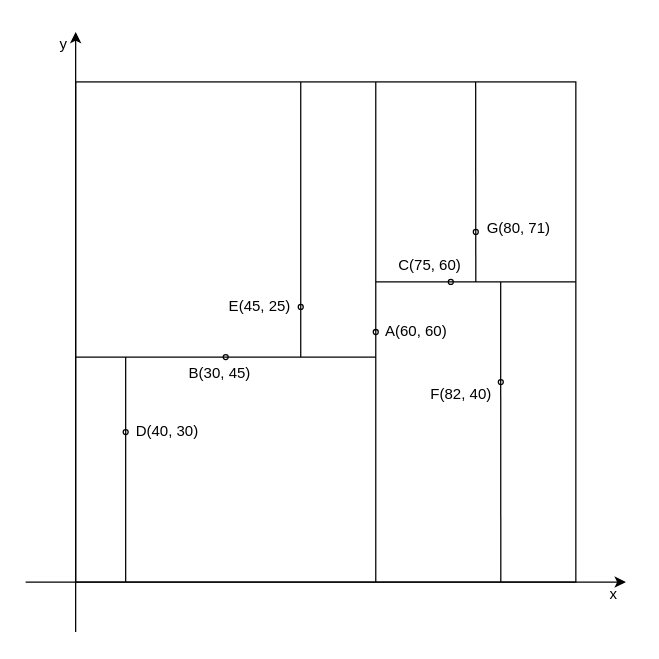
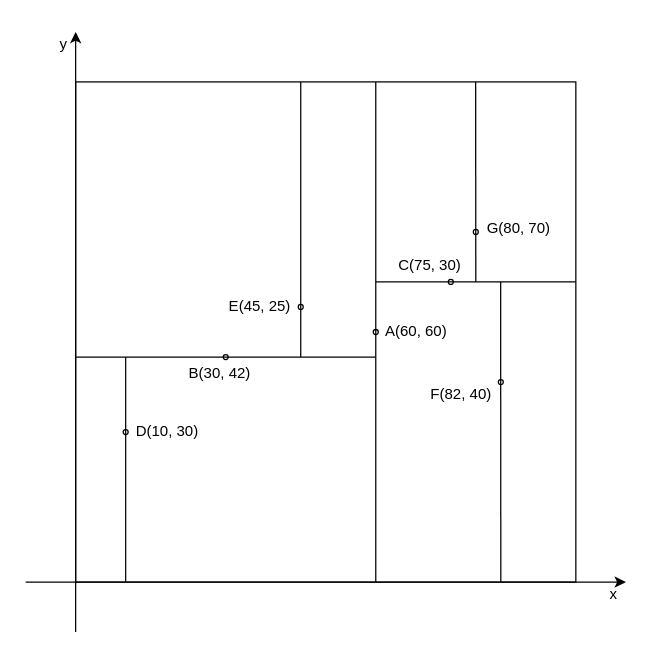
  <mxCell id="0" />
  <mxCell id="1" parent="0" />
  <mxCell id="2" value="" style="whiteSpace=wrap;html=1;aspect=fixed;fillColor=none;" vertex="1" parent="1"><mxGeometry x="60" y="65" width="400" height="400" as="geometry" /></mxCell>
  <mxCell id="3" value="" style="ellipse;whiteSpace=wrap;html=1;aspect=fixed;fillColor=#FFFFFF;" vertex="1" parent="1"><mxGeometry x="178" y="283" width="4" height="4" as="geometry" /></mxCell>
  <mxCell id="4" value="A(60, 60)" style="text;html=1;align=center;verticalAlign=middle;resizable=0;points=[];autosize=1;strokeColor=none;fillColor=none;" vertex="1" parent="1"><mxGeometry x="297" y="250" width="70" height="30" as="geometry" /></mxCell>
  <mxCell id="5" value="" style="ellipse;whiteSpace=wrap;html=1;aspect=fixed;fillColor=#FFFFFF;" vertex="1" parent="1"><mxGeometry x="298" y="263" width="4" height="4" as="geometry" /></mxCell>
  <mxCell id="6" value="" style="ellipse;whiteSpace=wrap;html=1;aspect=fixed;fillColor=#FFFFFF;" vertex="1" parent="1"><mxGeometry x="358" y="223" width="4" height="4" as="geometry" /></mxCell>
  <mxCell id="7" value="" style="ellipse;whiteSpace=wrap;html=1;aspect=fixed;fillColor=#FFFFFF;" vertex="1" parent="1"><mxGeometry x="238" y="243" width="4" height="4" as="geometry" /></mxCell>
  <mxCell id="8" value="" style="ellipse;whiteSpace=wrap;html=1;aspect=fixed;fillColor=#FFFFFF;" vertex="1" parent="1"><mxGeometry x="378" y="183" width="4" height="4" as="geometry" /></mxCell>
  <mxCell id="9" value="" style="ellipse;whiteSpace=wrap;html=1;aspect=fixed;fillColor=#FFFFFF;" vertex="1" parent="1"><mxGeometry x="98" y="343" width="4" height="4" as="geometry" /></mxCell>
  <mxCell id="10" value="" style="ellipse;whiteSpace=wrap;html=1;aspect=fixed;fillColor=#FFFFFF;" vertex="1" parent="1"><mxGeometry x="398" y="303" width="4" height="4" as="geometry" /></mxCell>
  <mxCell id="11" value="" style="endArrow=none;html=1;" edge="1" parent="1"><mxGeometry width="50" height="50" relative="1" as="geometry"><mxPoint x="300" y="465" as="sourcePoint" /><mxPoint x="300" y="65" as="targetPoint" /></mxGeometry></mxCell>
  <mxCell id="12" value="" style="endArrow=none;html=1;" edge="1" parent="1"><mxGeometry width="50" height="50" relative="1" as="geometry"><mxPoint x="60" y="285" as="sourcePoint" /><mxPoint x="300" y="285" as="targetPoint" /></mxGeometry></mxCell>
  <mxCell id="13" value="" style="endArrow=none;html=1;" edge="1" parent="1"><mxGeometry width="50" height="50" relative="1" as="geometry"><mxPoint x="100" y="285" as="sourcePoint" /><mxPoint x="100" y="465" as="targetPoint" /></mxGeometry></mxCell>
  <mxCell id="14" value="" style="endArrow=none;html=1;" edge="1" parent="1"><mxGeometry width="50" height="50" relative="1" as="geometry"><mxPoint x="240" y="65" as="sourcePoint" /><mxPoint x="240" y="285" as="targetPoint" /></mxGeometry></mxCell>
  <mxCell id="15" value="" style="endArrow=none;html=1;" edge="1" parent="1"><mxGeometry width="50" height="50" relative="1" as="geometry"><mxPoint x="300" y="225" as="sourcePoint" /><mxPoint x="460" y="225" as="targetPoint" /></mxGeometry></mxCell>
  <mxCell id="16" value="" style="endArrow=none;html=1;exitX=0.5;exitY=0;exitDx=0;exitDy=0;" edge="1" parent="1"><mxGeometry width="50" height="50" relative="1" as="geometry"><mxPoint x="379.88" y="65" as="sourcePoint" /><mxPoint x="380" y="225" as="targetPoint" /></mxGeometry></mxCell>
  <mxCell id="17" value="" style="endArrow=none;html=1;exitX=0.5;exitY=0;exitDx=0;exitDy=0;" edge="1" parent="1"><mxGeometry width="50" height="50" relative="1" as="geometry"><mxPoint x="399.88" y="225" as="sourcePoint" /><mxPoint x="400" y="465" as="targetPoint" /></mxGeometry></mxCell>
- <mxCell id="18" value="B(30, 45)" style="text;html=1;align=center;verticalAlign=middle;resizable=0;points=[];autosize=1;strokeColor=none;fillColor=none;" vertex="1" parent="1"><mxGeometry x="140" y="283" width="70" height="30" as="geometry" /></mxCell>
- <mxCell id="19" value="C(75, 60)" style="text;html=1;align=center;verticalAlign=middle;resizable=0;points=[];autosize=1;strokeColor=none;fillColor=none;" vertex="1" parent="1"><mxGeometry x="308" y="197" width="70" height="30" as="geometry" /></mxCell>
- <mxCell id="20" value="D(40, 30)" style="text;html=1;align=center;verticalAlign=middle;resizable=0;points=[];autosize=1;strokeColor=none;fillColor=none;" vertex="1" parent="1"><mxGeometry x="98" y="330" width="70" height="30" as="geometry" /></mxCell>
+ <mxCell id="18" value="B(30, 42)" style="text;html=1;align=center;verticalAlign=middle;resizable=0;points=[];autosize=1;strokeColor=none;fillColor=none;" vertex="1" parent="1"><mxGeometry x="140" y="283" width="70" height="30" as="geometry" /></mxCell>
+ <mxCell id="19" value="C(75, 30)" style="text;html=1;align=center;verticalAlign=middle;resizable=0;points=[];autosize=1;strokeColor=none;fillColor=none;" vertex="1" parent="1"><mxGeometry x="308" y="197" width="70" height="30" as="geometry" /></mxCell>
+ <mxCell id="20" value="D(10, 30)" style="text;html=1;align=center;verticalAlign=middle;resizable=0;points=[];autosize=1;strokeColor=none;fillColor=none;" vertex="1" parent="1"><mxGeometry x="98" y="330" width="70" height="30" as="geometry" /></mxCell>
  <mxCell id="21" value="E(45, 25)" style="text;html=1;align=center;verticalAlign=middle;resizable=0;points=[];autosize=1;strokeColor=none;fillColor=none;" vertex="1" parent="1"><mxGeometry x="172" y="230" width="70" height="30" as="geometry" /></mxCell>
  <mxCell id="22" value="F(82, 40)" style="text;html=1;align=center;verticalAlign=middle;resizable=0;points=[];autosize=1;strokeColor=none;fillColor=none;" vertex="1" parent="1"><mxGeometry x="334" y="302" width="67" height="26" as="geometry" /></mxCell>
- <mxCell id="23" value="G(80, 71)" style="text;html=1;align=center;verticalAlign=middle;resizable=0;points=[];autosize=1;strokeColor=none;fillColor=none;" vertex="1" parent="1"><mxGeometry x="379" y="169" width="69" height="26" as="geometry" /></mxCell>
+ <mxCell id="23" value="G(80, 70)" style="text;html=1;align=center;verticalAlign=middle;resizable=0;points=[];autosize=1;strokeColor=none;fillColor=none;" vertex="1" parent="1"><mxGeometry x="379" y="169" width="69" height="26" as="geometry" /></mxCell>
  <mxCell id="24" value="" style="endArrow=classic;html=1;" edge="1" parent="1"><mxGeometry width="50" height="50" relative="1" as="geometry"><mxPoint x="20" y="465" as="sourcePoint" /><mxPoint x="500" y="465" as="targetPoint" /></mxGeometry></mxCell>
  <mxCell id="25" value="" style="endArrow=classic;html=1;" edge="1" parent="1"><mxGeometry width="50" height="50" relative="1" as="geometry"><mxPoint x="60" y="505" as="sourcePoint" /><mxPoint x="60" y="25" as="targetPoint" /></mxGeometry></mxCell>
  <mxCell id="26" value="y" style="text;html=1;align=center;verticalAlign=middle;resizable=0;points=[];autosize=1;strokeColor=none;fillColor=none;" vertex="1" parent="1"><mxGeometry x="35" y="20" width="30" height="30" as="geometry" /></mxCell>
  <mxCell id="27" value="x" style="text;html=1;align=center;verticalAlign=middle;resizable=0;points=[];autosize=1;strokeColor=none;fillColor=none;" vertex="1" parent="1"><mxGeometry x="475" y="460" width="30" height="30" as="geometry" /></mxCell>
